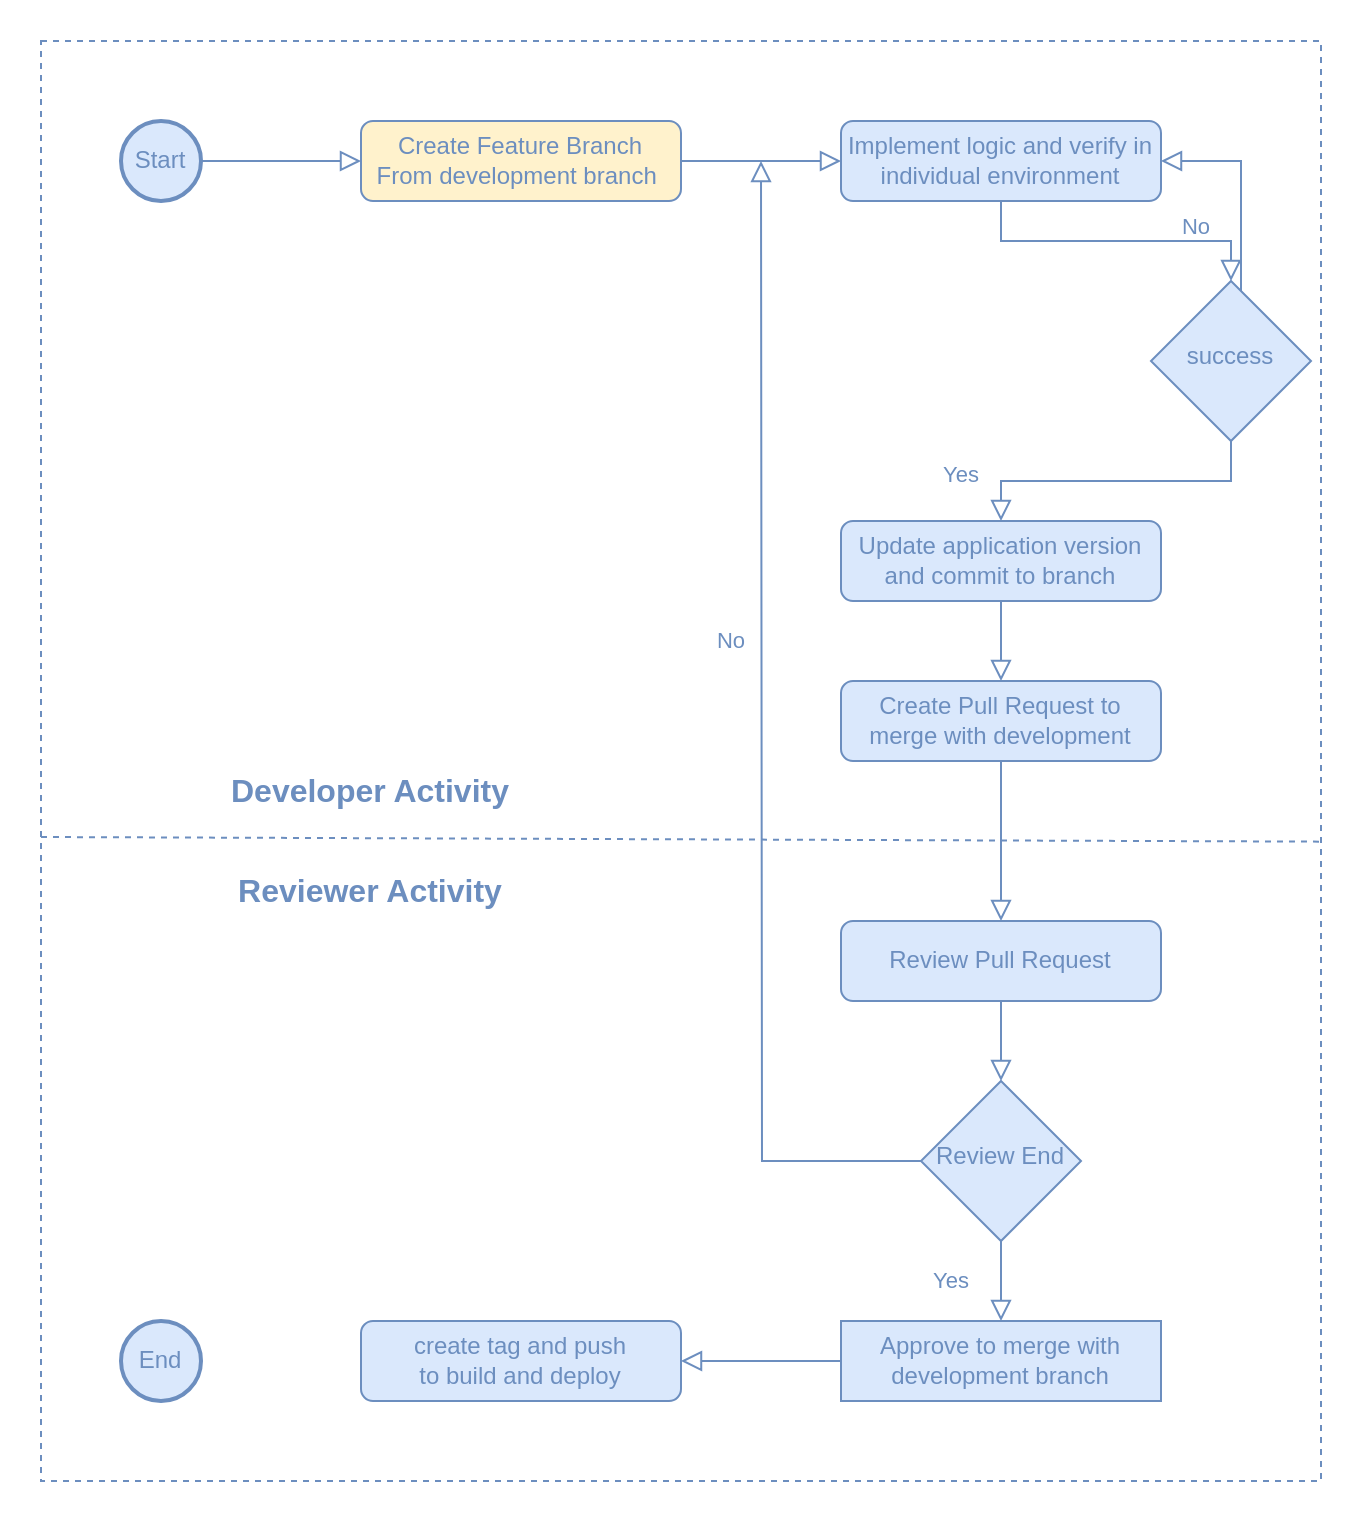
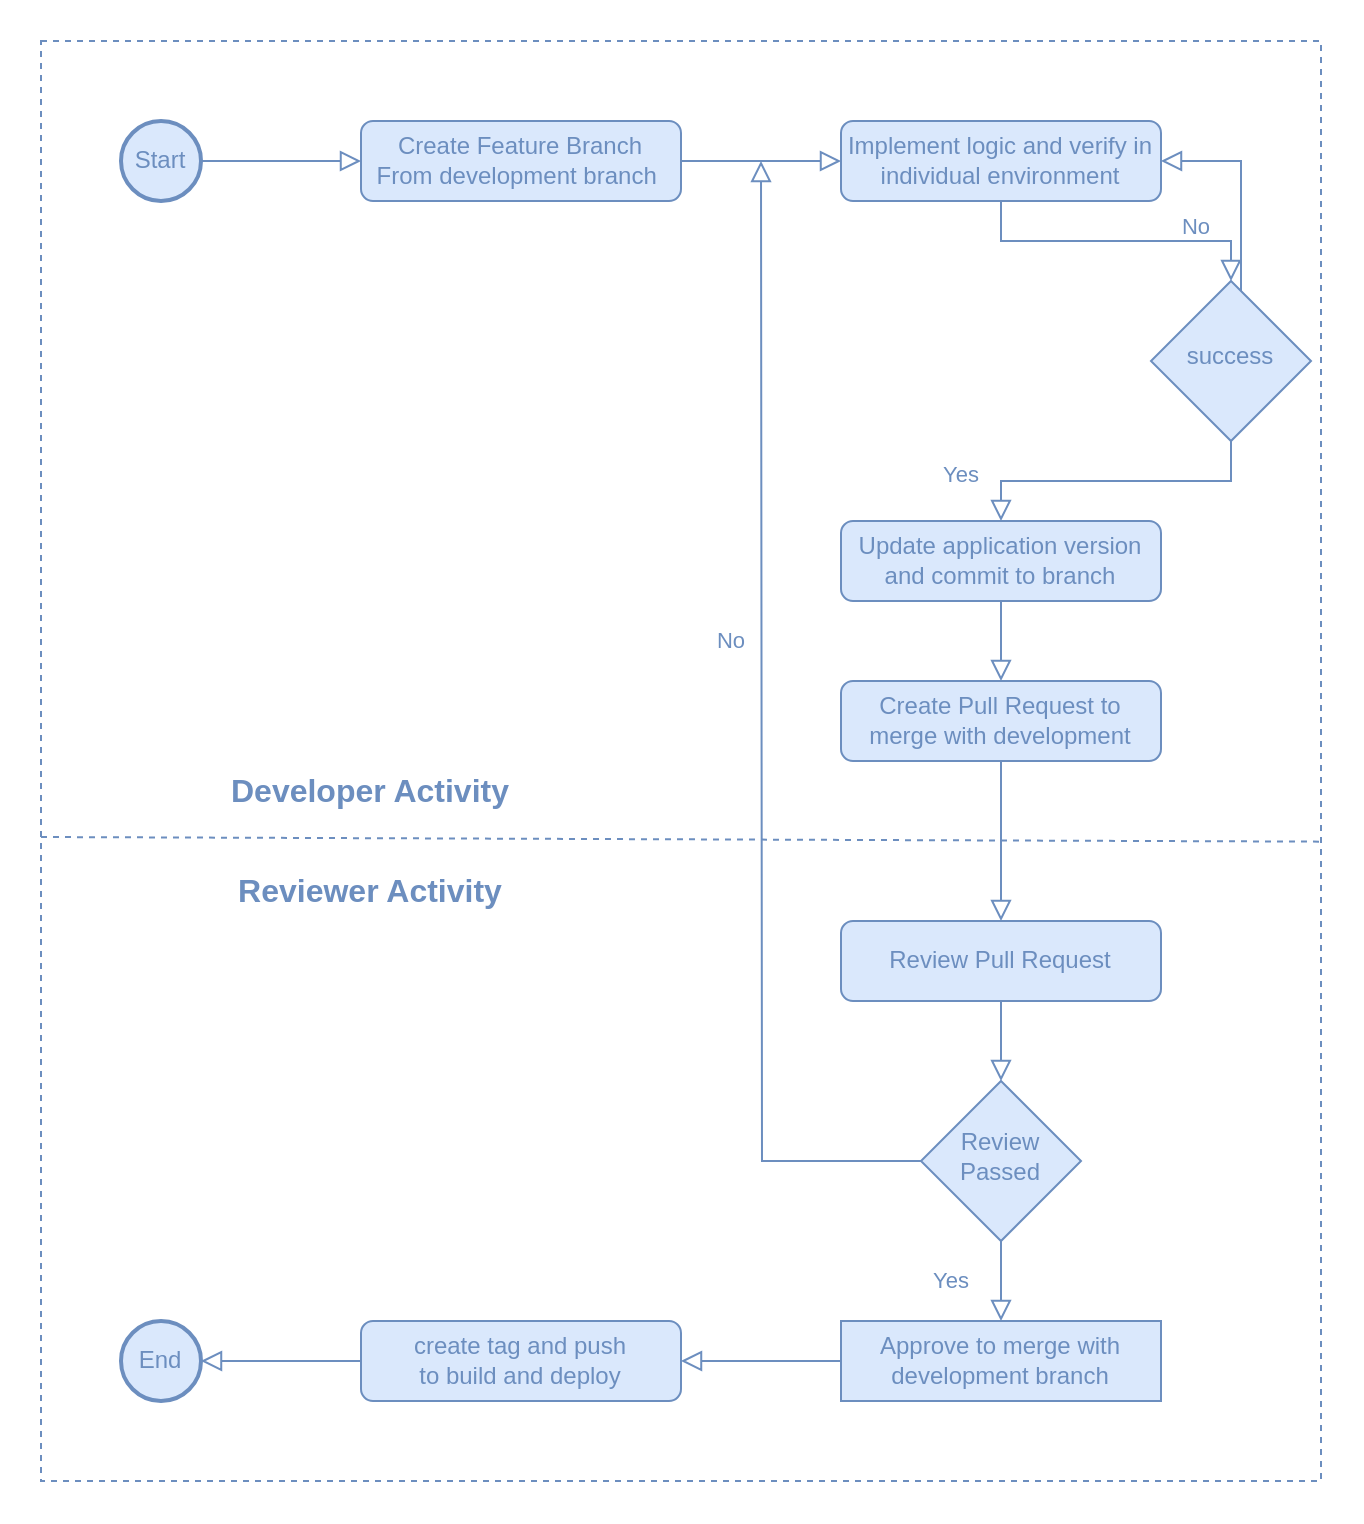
  <mxCell id="0" />
  <mxCell id="1" parent="0" />
  <mxCell id="2" value="" style="rounded=0;whiteSpace=wrap;html=1;dashed=1;strokeColor=#6c8ebf;fillColor=none;" vertex="1" parent="1"><mxGeometry y="20" width="640" height="720" as="geometry" x="20" /></mxCell>
  <mxCell id="3" style="edgeStyle=orthogonalEdgeStyle;rounded=0;orthogonalLoop=1;jettySize=auto;html=1;entryX=0;entryY=0.5;entryDx=0;entryDy=0;strokeColor=#6C8EBF;endArrow=block;endFill=0;endSize=8;" edge="1" parent="1" source="4" target="11"><mxGeometry relative="1" as="geometry" /></mxCell>
- <mxCell id="4" value="&lt;font color=&quot;#6c8ebf&quot;&gt;Create Feature Branch &lt;br&gt;From development branch&amp;nbsp;&lt;/font&gt;" style="rounded=1;whiteSpace=wrap;html=1;fontSize=12;glass=0;strokeWidth=1;shadow=0;fillColor=#fff2cc;strokeColor=#6c8ebf;" parent="1" vertex="1"><mxGeometry x="180" y="60" width="160" height="40" as="geometry" /></mxCell>
+ <mxCell id="4" value="&lt;font color=&quot;#6c8ebf&quot;&gt;Create Feature Branch &lt;br&gt;From development branch&amp;nbsp;&lt;/font&gt;" style="rounded=1;whiteSpace=wrap;html=1;fontSize=12;glass=0;strokeWidth=1;shadow=0;fillColor=#dae8fc;strokeColor=#6c8ebf;" parent="1" vertex="1"><mxGeometry x="180" y="60" width="160" height="40" as="geometry" /></mxCell>
  <mxCell id="5" value="&lt;font color=&quot;#6c8ebf&quot;&gt;No&lt;/font&gt;" style="edgeStyle=orthogonalEdgeStyle;rounded=0;html=1;jettySize=auto;orthogonalLoop=1;fontSize=11;endArrow=block;endFill=0;endSize=8;strokeWidth=1;shadow=0;labelBackgroundColor=none;strokeColor=#6C8EBF;entryX=1;entryY=0.5;entryDx=0;entryDy=0;exitX=1;exitY=0.5;exitDx=0;exitDy=0;spacingTop=4;spacingLeft=4;spacingBottom=4;spacingRight=4;spacing=4;align=right;" parent="1" source="7" target="11" edge="1"><mxGeometry x="0.077" y="28" relative="1" as="geometry"><mxPoint x="20" y="-8" as="offset" /><mxPoint x="610" y="80" as="targetPoint" /><Array as="points"><mxPoint x="620" y="180" /><mxPoint x="620" y="80" /></Array></mxGeometry></mxCell>
  <mxCell id="6" value="" style="edgeStyle=orthogonalEdgeStyle;rounded=0;orthogonalLoop=1;jettySize=auto;html=1;strokeColor=#6C8EBF;endSize=8;endArrow=block;endFill=0;" edge="1" parent="1" source="7" target="13"><mxGeometry relative="1" as="geometry" /></mxCell>
  <mxCell id="7" value="&lt;font color=&quot;#6c8ebf&quot;&gt;success&lt;/font&gt;" style="rhombus;whiteSpace=wrap;html=1;shadow=0;fontFamily=Helvetica;fontSize=12;align=center;strokeWidth=1;spacing=6;spacingTop=-4;fillColor=#dae8fc;strokeColor=#6c8ebf;" parent="1" vertex="1"><mxGeometry x="575" y="140" width="80" height="80" as="geometry" /></mxCell>
  <mxCell id="8" style="edgeStyle=orthogonalEdgeStyle;rounded=0;orthogonalLoop=1;jettySize=auto;html=1;fillColor=#dae8fc;strokeColor=#6c8ebf;endArrow=block;endFill=0;endSize=8;" edge="1" parent="1" source="9" target="4"><mxGeometry relative="1" as="geometry" /></mxCell>
  <mxCell id="9" value="&lt;font color=&quot;#6c8ebf&quot;&gt;Start&lt;/font&gt;" style="strokeWidth=2;html=1;shape=mxgraph.flowchart.start_2;whiteSpace=wrap;fillColor=#dae8fc;strokeColor=#6c8ebf;" vertex="1" parent="1"><mxGeometry x="60" y="60" width="40" height="40" as="geometry" /></mxCell>
  <mxCell id="10" value="" style="edgeStyle=orthogonalEdgeStyle;rounded=0;orthogonalLoop=1;jettySize=auto;html=1;strokeColor=#6C8EBF;endSize=8;endArrow=block;endFill=0;" edge="1" parent="1" source="11" target="7"><mxGeometry relative="1" as="geometry" /></mxCell>
  <mxCell id="11" value="&lt;font color=&quot;#6c8ebf&quot;&gt;Implement logic and verify in individual environment&lt;/font&gt;" style="rounded=1;whiteSpace=wrap;html=1;fontSize=12;glass=0;strokeWidth=1;shadow=0;fillColor=#dae8fc;strokeColor=#6c8ebf;" vertex="1" parent="1"><mxGeometry x="420" y="60" width="160" height="40" as="geometry" /></mxCell>
  <mxCell id="12" style="edgeStyle=orthogonalEdgeStyle;rounded=0;orthogonalLoop=1;jettySize=auto;html=1;entryX=0.5;entryY=0;entryDx=0;entryDy=0;strokeColor=#6C8EBF;endArrow=block;endFill=0;endSize=8;" edge="1" parent="1" source="13" target="15"><mxGeometry relative="1" as="geometry" /></mxCell>
  <mxCell id="13" value="&lt;font color=&quot;#6c8ebf&quot;&gt;Update application version and commit to branch&lt;/font&gt;" style="rounded=1;whiteSpace=wrap;html=1;fontSize=12;glass=0;strokeWidth=1;shadow=0;fillColor=#dae8fc;strokeColor=#6c8ebf;" vertex="1" parent="1"><mxGeometry x="420" y="260" width="160" height="40" as="geometry" /></mxCell>
  <mxCell id="14" style="edgeStyle=orthogonalEdgeStyle;rounded=0;orthogonalLoop=1;jettySize=auto;html=1;entryX=0.5;entryY=0;entryDx=0;entryDy=0;strokeColor=#6C8EBF;endSize=8;endArrow=block;endFill=0;" edge="1" parent="1" source="15" target="17"><mxGeometry relative="1" as="geometry" /></mxCell>
  <mxCell id="15" value="&lt;font color=&quot;#6c8ebf&quot;&gt;Create Pull Request to merge with development&lt;/font&gt;" style="rounded=1;whiteSpace=wrap;html=1;fontSize=12;glass=0;strokeWidth=1;shadow=0;fillColor=#dae8fc;strokeColor=#6c8ebf;" vertex="1" parent="1"><mxGeometry x="420" y="340" width="160" height="40" as="geometry" /></mxCell>
  <mxCell id="16" value="" style="edgeStyle=orthogonalEdgeStyle;rounded=0;orthogonalLoop=1;jettySize=auto;html=1;endArrow=block;endFill=0;endSize=8;strokeColor=#6C8EBF;align=right;" edge="1" parent="1" source="17" target="20"><mxGeometry relative="1" as="geometry" /></mxCell>
  <mxCell id="17" value="&lt;font color=&quot;#6c8ebf&quot;&gt;Review Pull Request&lt;/font&gt;" style="rounded=1;whiteSpace=wrap;html=1;fontSize=12;glass=0;strokeWidth=1;shadow=0;fillColor=#dae8fc;strokeColor=#6c8ebf;" vertex="1" parent="1"><mxGeometry x="420" y="460" width="160" height="40" as="geometry" /></mxCell>
  <mxCell id="18" style="edgeStyle=orthogonalEdgeStyle;rounded=0;orthogonalLoop=1;jettySize=auto;html=1;endArrow=block;endFill=0;endSize=8;strokeColor=#6C8EBF;align=right;" edge="1" parent="1" source="20"><mxGeometry relative="1" as="geometry"><mxPoint x="380" y="80" as="targetPoint" /></mxGeometry></mxCell>
  <mxCell id="19" value="" style="edgeStyle=orthogonalEdgeStyle;rounded=0;orthogonalLoop=1;jettySize=auto;html=1;endArrow=block;endFill=0;endSize=8;strokeColor=#6C8EBF;align=right;" edge="1" parent="1" source="20" target="24"><mxGeometry relative="1" as="geometry" /></mxCell>
- <mxCell id="20" value="&lt;font color=&quot;#6c8ebf&quot;&gt;Review End&lt;/font&gt;" style="rhombus;whiteSpace=wrap;html=1;shadow=0;fontFamily=Helvetica;fontSize=12;align=center;strokeWidth=1;spacing=6;spacingTop=-4;fillColor=#dae8fc;strokeColor=#6c8ebf;" vertex="1" parent="1"><mxGeometry x="460" y="540" width="80" height="80" as="geometry" /></mxCell>
+ <mxCell id="20" value="&lt;font color=&quot;#6c8ebf&quot;&gt;Review Passed&lt;/font&gt;" style="rhombus;whiteSpace=wrap;html=1;shadow=0;fontFamily=Helvetica;fontSize=12;align=center;strokeWidth=1;spacing=6;spacingTop=-4;fillColor=#dae8fc;strokeColor=#6c8ebf;" vertex="1" parent="1"><mxGeometry x="460" y="540" width="80" height="80" as="geometry" /></mxCell>
  <mxCell id="21" value="&lt;font color=&quot;#6c8ebf&quot; style=&quot;font-size: 11px&quot;&gt;No&lt;/font&gt;" style="text;html=1;align=center;verticalAlign=middle;resizable=0;points=[];autosize=1;" vertex="1" parent="1"><mxGeometry x="350" y="310" width="30" height="20" as="geometry" /></mxCell>
  <mxCell id="22" value="&lt;font color=&quot;#6c8ebf&quot; style=&quot;font-size: 11px&quot;&gt;Yes&lt;/font&gt;" style="text;html=1;align=center;verticalAlign=middle;resizable=0;points=[];autosize=1;" vertex="1" parent="1"><mxGeometry x="465" y="227" width="30" height="20" as="geometry" /></mxCell>
  <mxCell id="23" style="edgeStyle=orthogonalEdgeStyle;rounded=0;orthogonalLoop=1;jettySize=auto;html=1;endArrow=block;endFill=0;endSize=8;strokeColor=#6C8EBF;align=right;" edge="1" parent="1" source="24" target="27"><mxGeometry relative="1" as="geometry" /></mxCell>
  <mxCell id="24" value="&lt;font color=&quot;#6c8ebf&quot;&gt;Approve to merge with development branch&lt;/font&gt;" style="whiteSpace=wrap;html=1;fontSize=12;glass=0;strokeWidth=1;shadow=0;fillColor=#dae8fc;strokeColor=#6c8ebf;rounded=0;" vertex="1" parent="1"><mxGeometry x="420" y="660" width="160" height="40" as="geometry" /></mxCell>
  <mxCell id="25" value="&lt;font color=&quot;#6c8ebf&quot; style=&quot;font-size: 11px&quot;&gt;Yes&lt;/font&gt;" style="text;html=1;align=center;verticalAlign=middle;resizable=0;points=[];autosize=1;" vertex="1" parent="1"><mxGeometry x="460" y="630" width="30" height="20" as="geometry" /></mxCell>
+ <mxCell id="26" style="edgeStyle=orthogonalEdgeStyle;rounded=0;orthogonalLoop=1;jettySize=auto;html=1;entryX=1;entryY=0.5;entryDx=0;entryDy=0;entryPerimeter=0;endArrow=block;endFill=0;endSize=8;strokeColor=#6C8EBF;align=right;" edge="1" parent="1" source="27" target="28"><mxGeometry relative="1" as="geometry" /></mxCell>
  <mxCell id="27" value="&lt;font color=&quot;#6c8ebf&quot;&gt;create tag and push &lt;br&gt;to build and deploy&lt;/font&gt;" style="rounded=1;whiteSpace=wrap;html=1;fontSize=12;glass=0;strokeWidth=1;shadow=0;fillColor=#dae8fc;strokeColor=#6c8ebf;" vertex="1" parent="1"><mxGeometry x="180" y="660" width="160" height="40" as="geometry" /></mxCell>
  <mxCell id="28" value="&lt;font color=&quot;#6c8ebf&quot;&gt;End&lt;/font&gt;" style="strokeWidth=2;html=1;shape=mxgraph.flowchart.start_2;whiteSpace=wrap;fillColor=#dae8fc;strokeColor=#6c8ebf;" vertex="1" parent="1"><mxGeometry x="60" y="660" width="40" height="40" as="geometry" /></mxCell>
  <mxCell id="29" value="" style="endArrow=none;dashed=1;html=1;strokeColor=#6C8EBF;align=right;entryX=1.001;entryY=0.556;entryDx=0;entryDy=0;entryPerimeter=0;" edge="1" parent="1" target="2"><mxGeometry width="50" height="50" relative="1" as="geometry"><mxPoint y="418" as="sourcePoint" x="20" /><mxPoint x="380" y="360" as="targetPoint" /></mxGeometry></mxCell>
  <mxCell id="30" value="&lt;font style=&quot;font-size: 16px&quot; color=&quot;#6c8ebf&quot;&gt;&lt;b&gt;Developer Activity&lt;/b&gt;&lt;/font&gt;" style="text;html=1;strokeColor=none;fillColor=none;align=center;verticalAlign=middle;whiteSpace=wrap;rounded=0;dashed=1;" vertex="1" parent="1"><mxGeometry x="60" y="380" width="250" height="30" as="geometry" /></mxCell>
  <mxCell id="31" value="&lt;font style=&quot;font-size: 16px&quot; color=&quot;#6c8ebf&quot;&gt;&lt;b&gt;Reviewer Activity&lt;/b&gt;&lt;/font&gt;" style="text;html=1;strokeColor=none;fillColor=none;align=center;verticalAlign=middle;whiteSpace=wrap;rounded=0;dashed=1;" vertex="1" parent="1"><mxGeometry x="60" y="430" width="250" height="30" as="geometry" /></mxCell>
